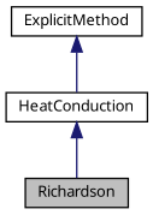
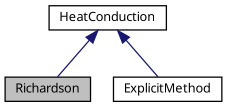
  digraph {
    fontname="Noto Sans"
    node [color=black fillcolor=white fontname="Noto Sans" fontsize=10 shape=record style=filled]
    edge [color=midnightblue dir=back fontname="Noto Sans" fontsize=10 labelfontname=Helvetica labelfontsize=10 style=solid]
    n1 [fillcolor=grey75 fontcolor=black height=0.2 label=Richardson width=0.4]
    n2 [height=0.2 label=ExplicitMethod width=0.4]
    n3 [height=0.2 label=HeatConduction width=0.4]
    n3 -> n1
-   n2 -> n3
+   n3 -> n2
  }
